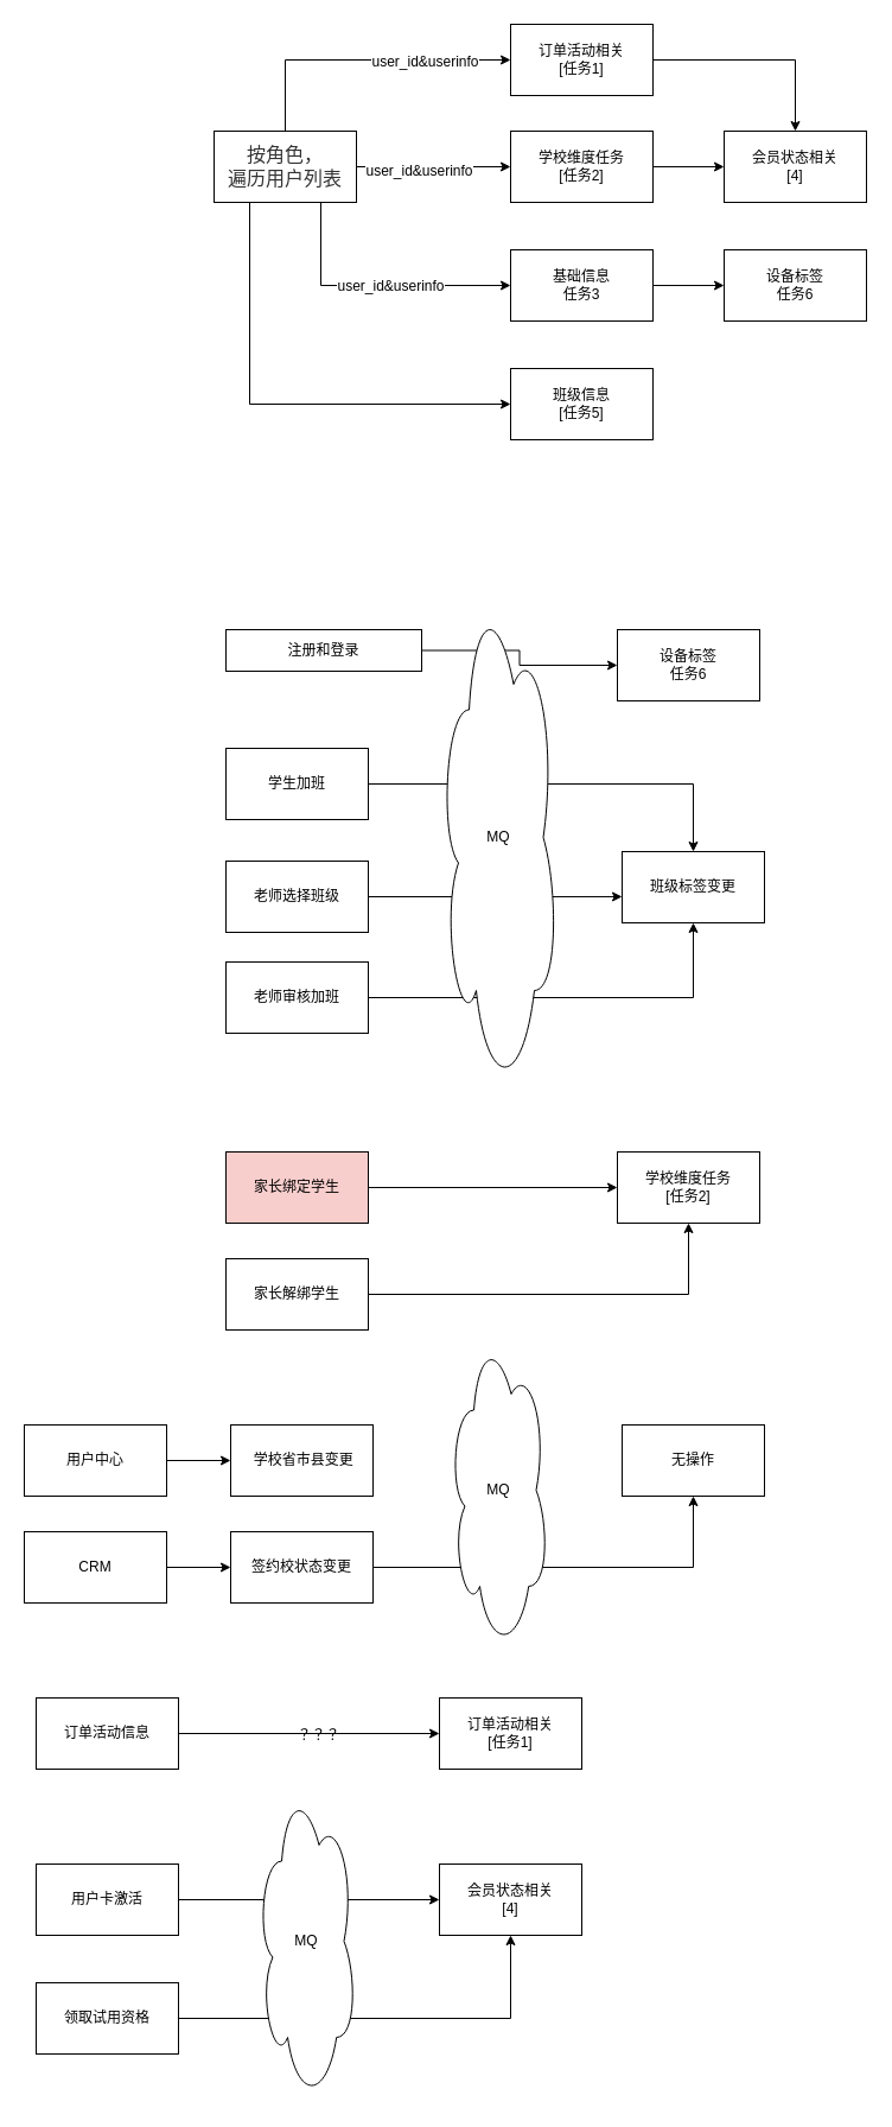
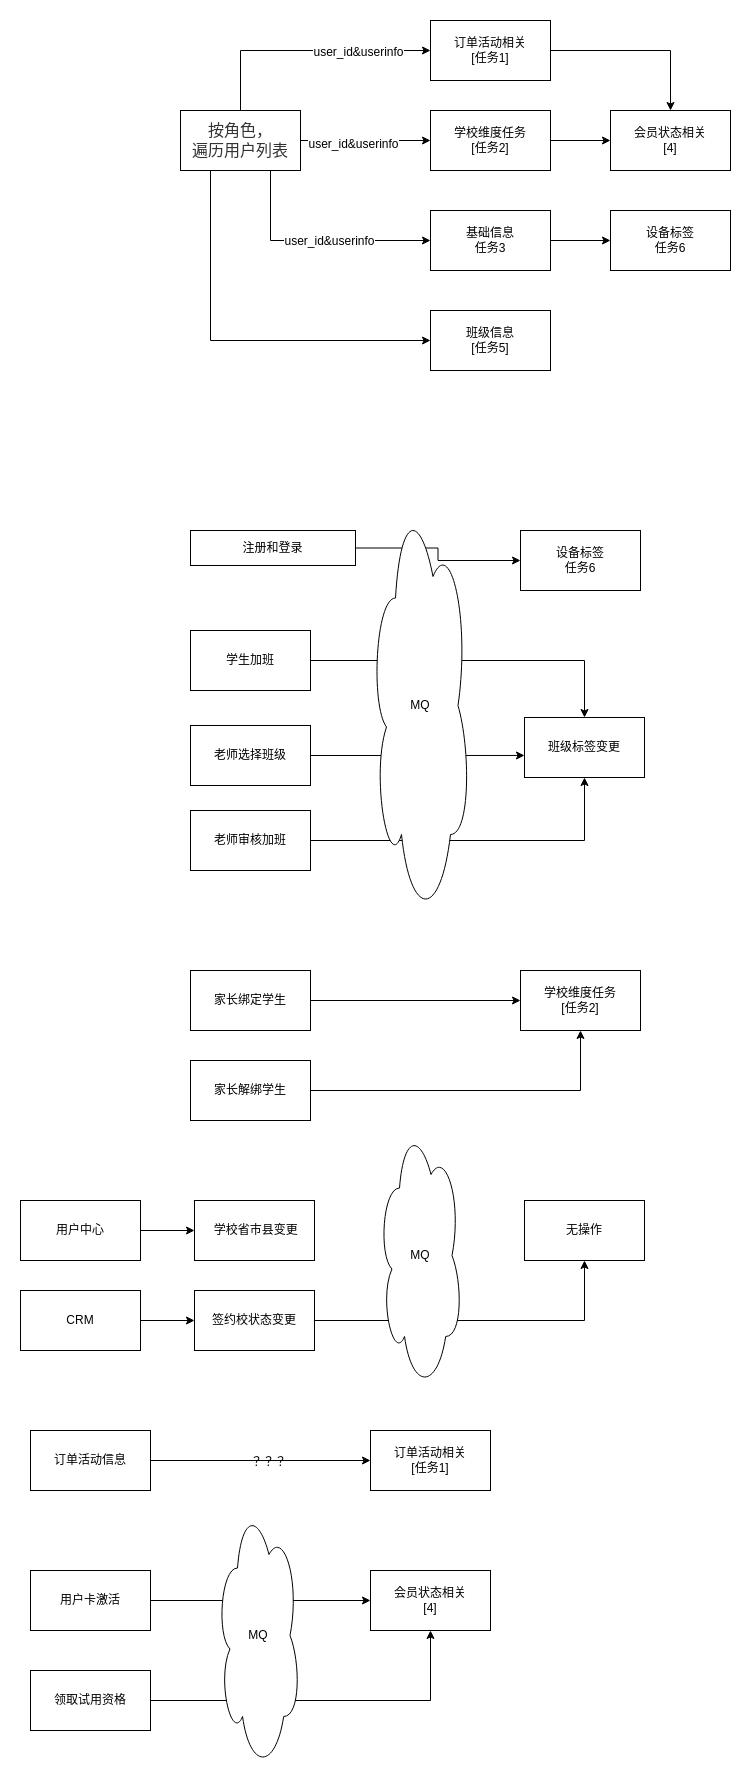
  <mxCell id="0" />
  <mxCell id="1" parent="0" />
  <mxCell id="2" style="edgeStyle=orthogonalEdgeStyle;rounded=0;orthogonalLoop=1;jettySize=auto;html=1;" parent="1" source="9" target="11" edge="1"><mxGeometry relative="1" as="geometry" /></mxCell>
  <mxCell id="3" value="user_id&amp;amp;userinfo" style="text;html=1;align=center;verticalAlign=middle;resizable=0;points=[];labelBackgroundColor=#ffffff;" parent="2" vertex="1" connectable="0"><mxGeometry x="-0.2" y="-3" relative="1" as="geometry"><mxPoint as="offset" /></mxGeometry></mxCell>
  <mxCell id="4" style="edgeStyle=orthogonalEdgeStyle;rounded=0;orthogonalLoop=1;jettySize=auto;html=1;exitX=0.75;exitY=1;exitDx=0;exitDy=0;entryX=0;entryY=0.5;entryDx=0;entryDy=0;" parent="1" source="9" target="13" edge="1"><mxGeometry relative="1" as="geometry" /></mxCell>
  <mxCell id="5" value="user_id&amp;amp;userinfo" style="text;html=1;align=center;verticalAlign=middle;resizable=0;points=[];labelBackgroundColor=#ffffff;" parent="4" vertex="1" connectable="0"><mxGeometry x="0.113" relative="1" as="geometry"><mxPoint as="offset" /></mxGeometry></mxCell>
  <mxCell id="6" style="edgeStyle=orthogonalEdgeStyle;rounded=0;orthogonalLoop=1;jettySize=auto;html=1;exitX=0.5;exitY=0;exitDx=0;exitDy=0;entryX=0;entryY=0.5;entryDx=0;entryDy=0;" parent="1" source="9" target="15" edge="1"><mxGeometry relative="1" as="geometry" /></mxCell>
  <mxCell id="7" value="user_id&amp;amp;userinfo" style="text;html=1;align=center;verticalAlign=middle;resizable=0;points=[];labelBackgroundColor=#ffffff;" parent="6" vertex="1" connectable="0"><mxGeometry x="0.418" y="-1" relative="1" as="geometry"><mxPoint as="offset" /></mxGeometry></mxCell>
  <mxCell id="8" style="edgeStyle=orthogonalEdgeStyle;rounded=0;orthogonalLoop=1;jettySize=auto;html=1;exitX=0.25;exitY=1;exitDx=0;exitDy=0;entryX=0;entryY=0.5;entryDx=0;entryDy=0;" parent="1" source="9" target="26" edge="1"><mxGeometry relative="1" as="geometry" /></mxCell>
  <mxCell id="9" value="&lt;span style=&quot;color: rgb(51 , 51 , 51) ; font-family: &amp;#34;open sans&amp;#34; , &amp;#34;clear sans&amp;#34; , &amp;#34;helvetica neue&amp;#34; , &amp;#34;helvetica&amp;#34; , &amp;#34;arial&amp;#34; , sans-serif ; font-size: 16px ; text-align: left ; white-space: pre-wrap ; background-color: rgb(255 , 255 , 255)&quot;&gt;按角色，&lt;br/&gt;遍历用户列表&lt;/span&gt;" style="rounded=0;whiteSpace=wrap;html=1;" parent="1" vertex="1"><mxGeometry x="180" y="110" width="120" height="60" as="geometry" /></mxCell>
  <mxCell id="10" style="edgeStyle=orthogonalEdgeStyle;rounded=0;orthogonalLoop=1;jettySize=auto;html=1;exitX=1;exitY=0.5;exitDx=0;exitDy=0;" parent="1" source="11" target="16" edge="1"><mxGeometry relative="1" as="geometry" /></mxCell>
  <mxCell id="11" value="学校维度任务&lt;br&gt;[任务2]" style="rounded=0;whiteSpace=wrap;html=1;" parent="1" vertex="1"><mxGeometry x="430" y="110" width="120" height="60" as="geometry" /></mxCell>
  <mxCell id="12" style="edgeStyle=orthogonalEdgeStyle;rounded=0;orthogonalLoop=1;jettySize=auto;html=1;exitX=1;exitY=0.5;exitDx=0;exitDy=0;entryX=0;entryY=0.5;entryDx=0;entryDy=0;" parent="1" source="13" target="28" edge="1"><mxGeometry relative="1" as="geometry" /></mxCell>
  <mxCell id="13" value="基础信息&lt;br&gt;任务3" style="rounded=0;whiteSpace=wrap;html=1;" parent="1" vertex="1"><mxGeometry x="430" y="210" width="120" height="60" as="geometry" /></mxCell>
  <mxCell id="14" style="edgeStyle=orthogonalEdgeStyle;rounded=0;orthogonalLoop=1;jettySize=auto;html=1;exitX=1;exitY=0.5;exitDx=0;exitDy=0;entryX=0.5;entryY=0;entryDx=0;entryDy=0;" parent="1" source="15" target="16" edge="1"><mxGeometry relative="1" as="geometry" /></mxCell>
  <mxCell id="15" value="订单活动相关&lt;br&gt;[任务1]" style="rounded=0;whiteSpace=wrap;html=1;" parent="1" vertex="1"><mxGeometry x="430" y="20" width="120" height="60" as="geometry" /></mxCell>
  <mxCell id="16" value="会员状态相关&lt;br&gt;[4]" style="rounded=0;whiteSpace=wrap;html=1;" parent="1" vertex="1"><mxGeometry x="610" y="110" width="120" height="60" as="geometry" /></mxCell>
  <mxCell id="17" style="edgeStyle=orthogonalEdgeStyle;rounded=0;orthogonalLoop=1;jettySize=auto;html=1;exitX=1;exitY=0.5;exitDx=0;exitDy=0;" parent="1" source="18" target="27" edge="1"><mxGeometry relative="1" as="geometry" /></mxCell>
  <mxCell id="18" value="注册和登录" style="rounded=0;whiteSpace=wrap;html=1;" parent="1" vertex="1"><mxGeometry x="190" y="530" width="165" height="35" as="geometry" /></mxCell>
  <mxCell id="19" style="edgeStyle=orthogonalEdgeStyle;rounded=0;orthogonalLoop=1;jettySize=auto;html=1;exitX=1;exitY=0.5;exitDx=0;exitDy=0;entryX=0.5;entryY=0;entryDx=0;entryDy=0;" parent="1" source="20" target="25" edge="1"><mxGeometry relative="1" as="geometry" /></mxCell>
  <mxCell id="20" value="学生加班" style="rounded=0;whiteSpace=wrap;html=1;" parent="1" vertex="1"><mxGeometry x="190" y="630" width="120" height="60" as="geometry" /></mxCell>
  <mxCell id="21" style="edgeStyle=orthogonalEdgeStyle;rounded=0;orthogonalLoop=1;jettySize=auto;html=1;exitX=1;exitY=0.5;exitDx=0;exitDy=0;entryX=0;entryY=0.633;entryDx=0;entryDy=0;entryPerimeter=0;" parent="1" source="22" target="25" edge="1"><mxGeometry relative="1" as="geometry" /></mxCell>
  <mxCell id="22" value="老师选择班级" style="rounded=0;whiteSpace=wrap;html=1;" parent="1" vertex="1"><mxGeometry x="190" y="725" width="120" height="60" as="geometry" /></mxCell>
  <mxCell id="23" style="edgeStyle=orthogonalEdgeStyle;rounded=0;orthogonalLoop=1;jettySize=auto;html=1;exitX=1;exitY=0.5;exitDx=0;exitDy=0;" parent="1" source="24" target="25" edge="1"><mxGeometry relative="1" as="geometry" /></mxCell>
  <mxCell id="24" value="老师审核加班" style="rounded=0;whiteSpace=wrap;html=1;" parent="1" vertex="1"><mxGeometry x="190" y="810" width="120" height="60" as="geometry" /></mxCell>
  <mxCell id="25" value="班级标签变更" style="rounded=0;whiteSpace=wrap;html=1;" parent="1" vertex="1"><mxGeometry x="524" y="717" width="120" height="60" as="geometry" /></mxCell>
  <mxCell id="26" value="班级信息&lt;br&gt;[任务5]" style="rounded=0;whiteSpace=wrap;html=1;" parent="1" vertex="1"><mxGeometry x="430" y="310" width="120" height="60" as="geometry" /></mxCell>
  <mxCell id="27" value="设备标签&lt;br&gt;任务6" style="rounded=0;whiteSpace=wrap;html=1;" parent="1" vertex="1"><mxGeometry x="520" y="530" width="120" height="60" as="geometry" /></mxCell>
  <mxCell id="28" value="设备标签&lt;br&gt;任务6" style="rounded=0;whiteSpace=wrap;html=1;" parent="1" vertex="1"><mxGeometry x="610" y="210" width="120" height="60" as="geometry" /></mxCell>
  <mxCell id="29" value="MQ" style="ellipse;shape=cloud;whiteSpace=wrap;html=1;" parent="1" vertex="1"><mxGeometry x="370" y="490" width="100" height="430" as="geometry" /></mxCell>
  <mxCell id="30" style="edgeStyle=orthogonalEdgeStyle;rounded=0;orthogonalLoop=1;jettySize=auto;html=1;exitX=1;exitY=0.5;exitDx=0;exitDy=0;" edge="1" parent="1" source="31" target="32"><mxGeometry relative="1" as="geometry" /></mxCell>
- <mxCell id="31" value="家长绑定学生" style="rounded=0;whiteSpace=wrap;html=1;fillColor=#f8cecc;" vertex="1" parent="1"><mxGeometry x="190" y="970" width="120" height="60" as="geometry" /></mxCell>
+ <mxCell id="31" value="家长绑定学生" style="rounded=0;whiteSpace=wrap;html=1;" vertex="1" parent="1"><mxGeometry x="190" y="970" width="120" height="60" as="geometry" /></mxCell>
  <mxCell id="32" value="学校维度任务&lt;br&gt;[任务2]" style="rounded=0;whiteSpace=wrap;html=1;" vertex="1" parent="1"><mxGeometry x="520" y="970" width="120" height="60" as="geometry" /></mxCell>
  <mxCell id="33" style="edgeStyle=orthogonalEdgeStyle;rounded=0;orthogonalLoop=1;jettySize=auto;html=1;exitX=1;exitY=0.5;exitDx=0;exitDy=0;entryX=0.5;entryY=1;entryDx=0;entryDy=0;" edge="1" parent="1" source="34" target="32"><mxGeometry relative="1" as="geometry" /></mxCell>
  <mxCell id="34" value="家长解绑学生" style="rounded=0;whiteSpace=wrap;html=1;" vertex="1" parent="1"><mxGeometry x="190" y="1060" width="120" height="60" as="geometry" /></mxCell>
  <mxCell id="35" value="&amp;nbsp;学校省市县变更" style="rounded=0;whiteSpace=wrap;html=1;" vertex="1" parent="1"><mxGeometry x="194" y="1200" width="120" height="60" as="geometry" /></mxCell>
  <mxCell id="36" value="无操作" style="rounded=0;whiteSpace=wrap;html=1;" vertex="1" parent="1"><mxGeometry x="524" y="1200" width="120" height="60" as="geometry" /></mxCell>
  <mxCell id="37" style="edgeStyle=orthogonalEdgeStyle;rounded=0;orthogonalLoop=1;jettySize=auto;html=1;exitX=1;exitY=0.5;exitDx=0;exitDy=0;entryX=0.5;entryY=1;entryDx=0;entryDy=0;" edge="1" parent="1" source="38" target="36"><mxGeometry relative="1" as="geometry" /></mxCell>
  <mxCell id="38" value="签约校状态变更" style="rounded=0;whiteSpace=wrap;html=1;" vertex="1" parent="1"><mxGeometry x="194" y="1290" width="120" height="60" as="geometry" /></mxCell>
  <mxCell id="39" style="edgeStyle=orthogonalEdgeStyle;rounded=0;orthogonalLoop=1;jettySize=auto;html=1;exitX=1;exitY=0.5;exitDx=0;exitDy=0;entryX=0;entryY=0.5;entryDx=0;entryDy=0;" edge="1" parent="1" source="40" target="38"><mxGeometry relative="1" as="geometry" /></mxCell>
  <mxCell id="40" value="CRM" style="rounded=0;whiteSpace=wrap;html=1;" vertex="1" parent="1"><mxGeometry x="20" y="1290" width="120" height="60" as="geometry" /></mxCell>
  <mxCell id="41" style="edgeStyle=orthogonalEdgeStyle;rounded=0;orthogonalLoop=1;jettySize=auto;html=1;exitX=1;exitY=0.5;exitDx=0;exitDy=0;entryX=0;entryY=0.5;entryDx=0;entryDy=0;" edge="1" parent="1" source="42" target="35"><mxGeometry relative="1" as="geometry" /></mxCell>
  <mxCell id="42" value="用户中心" style="rounded=0;whiteSpace=wrap;html=1;" vertex="1" parent="1"><mxGeometry x="20" y="1200" width="120" height="60" as="geometry" /></mxCell>
  <mxCell id="43" value="订单活动相关&lt;br&gt;[任务1]" style="rounded=0;whiteSpace=wrap;html=1;" vertex="1" parent="1"><mxGeometry x="370" y="1430" width="120" height="60" as="geometry" /></mxCell>
  <mxCell id="44" style="edgeStyle=orthogonalEdgeStyle;rounded=0;orthogonalLoop=1;jettySize=auto;html=1;exitX=1;exitY=0.5;exitDx=0;exitDy=0;" edge="1" parent="1" source="45" target="43"><mxGeometry relative="1" as="geometry" /></mxCell>
  <mxCell id="45" value="订单活动信息" style="rounded=0;whiteSpace=wrap;html=1;" vertex="1" parent="1"><mxGeometry x="30" y="1430" width="120" height="60" as="geometry" /></mxCell>
  <mxCell id="46" value="？？？" style="text;html=1;align=center;verticalAlign=middle;resizable=0;points=[];autosize=1;" vertex="1" parent="1"><mxGeometry x="243" y="1452" width="50" height="20" as="geometry" /></mxCell>
  <mxCell id="47" value="会员状态相关&lt;br&gt;[4]" style="rounded=0;whiteSpace=wrap;html=1;" vertex="1" parent="1"><mxGeometry x="370" y="1570" width="120" height="60" as="geometry" /></mxCell>
  <mxCell id="48" style="edgeStyle=orthogonalEdgeStyle;rounded=0;orthogonalLoop=1;jettySize=auto;html=1;exitX=1;exitY=0.5;exitDx=0;exitDy=0;" edge="1" parent="1" source="49" target="47"><mxGeometry relative="1" as="geometry" /></mxCell>
  <mxCell id="49" value="用户卡激活" style="rounded=0;whiteSpace=wrap;html=1;" vertex="1" parent="1"><mxGeometry x="30" y="1570" width="120" height="60" as="geometry" /></mxCell>
  <mxCell id="50" style="edgeStyle=orthogonalEdgeStyle;rounded=0;orthogonalLoop=1;jettySize=auto;html=1;exitX=1;exitY=0.5;exitDx=0;exitDy=0;entryX=0.5;entryY=1;entryDx=0;entryDy=0;" edge="1" parent="1" source="51" target="47"><mxGeometry relative="1" as="geometry" /></mxCell>
  <mxCell id="51" value="领取试用资格" style="rounded=0;whiteSpace=wrap;html=1;" vertex="1" parent="1"><mxGeometry x="30" y="1670" width="120" height="60" as="geometry" /></mxCell>
  <mxCell id="52" value="MQ" style="ellipse;shape=cloud;whiteSpace=wrap;html=1;" vertex="1" parent="1"><mxGeometry x="216" y="1500" width="84" height="270" as="geometry" /></mxCell>
  <mxCell id="53" value="MQ" style="ellipse;shape=cloud;whiteSpace=wrap;html=1;" vertex="1" parent="1"><mxGeometry x="378" y="1120" width="84" height="270" as="geometry" /></mxCell>
